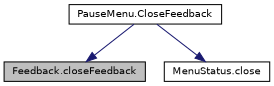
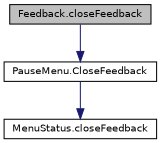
  digraph {
    rankdir=TB
    node [color=black fillcolor=white fontname=Helvetica fontsize=10 shape=record style=filled]
    edge [color=midnightblue fontname=Helvetica fontsize=10 labelfontname=Helvetica labelfontsize=10 style=solid]
    n1 [fillcolor=grey75 fontcolor=black height=0.2 label="Feedback.closeFeedback" width=0.4]
    n2 [height=0.2 label="PauseMenu.CloseFeedback" width=0.4]
-   n3 [height=0.2 label="MenuStatus.close" width=0.4]
-   n2 -> n1
+   n3 [height=0.2 label="MenuStatus.closeFeedback" width=0.4]
+   n1 -> n2
    n2 -> n3
  }
